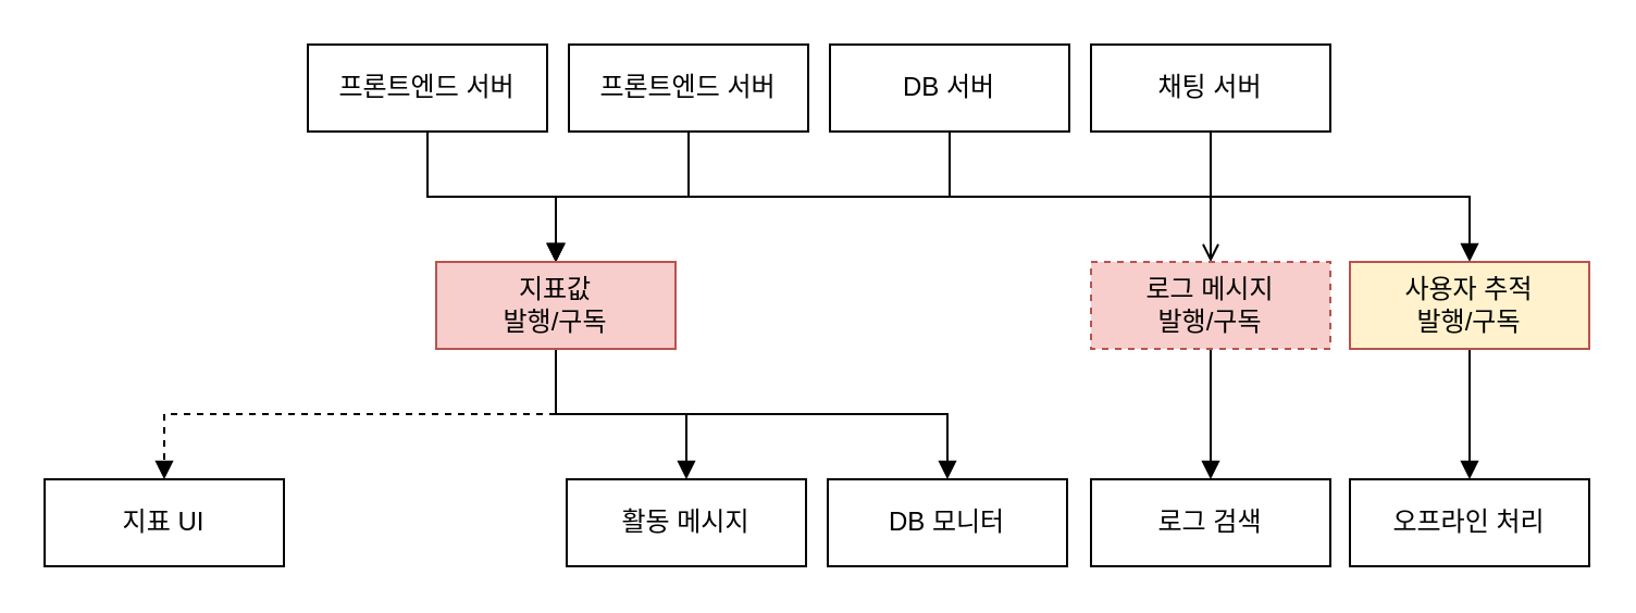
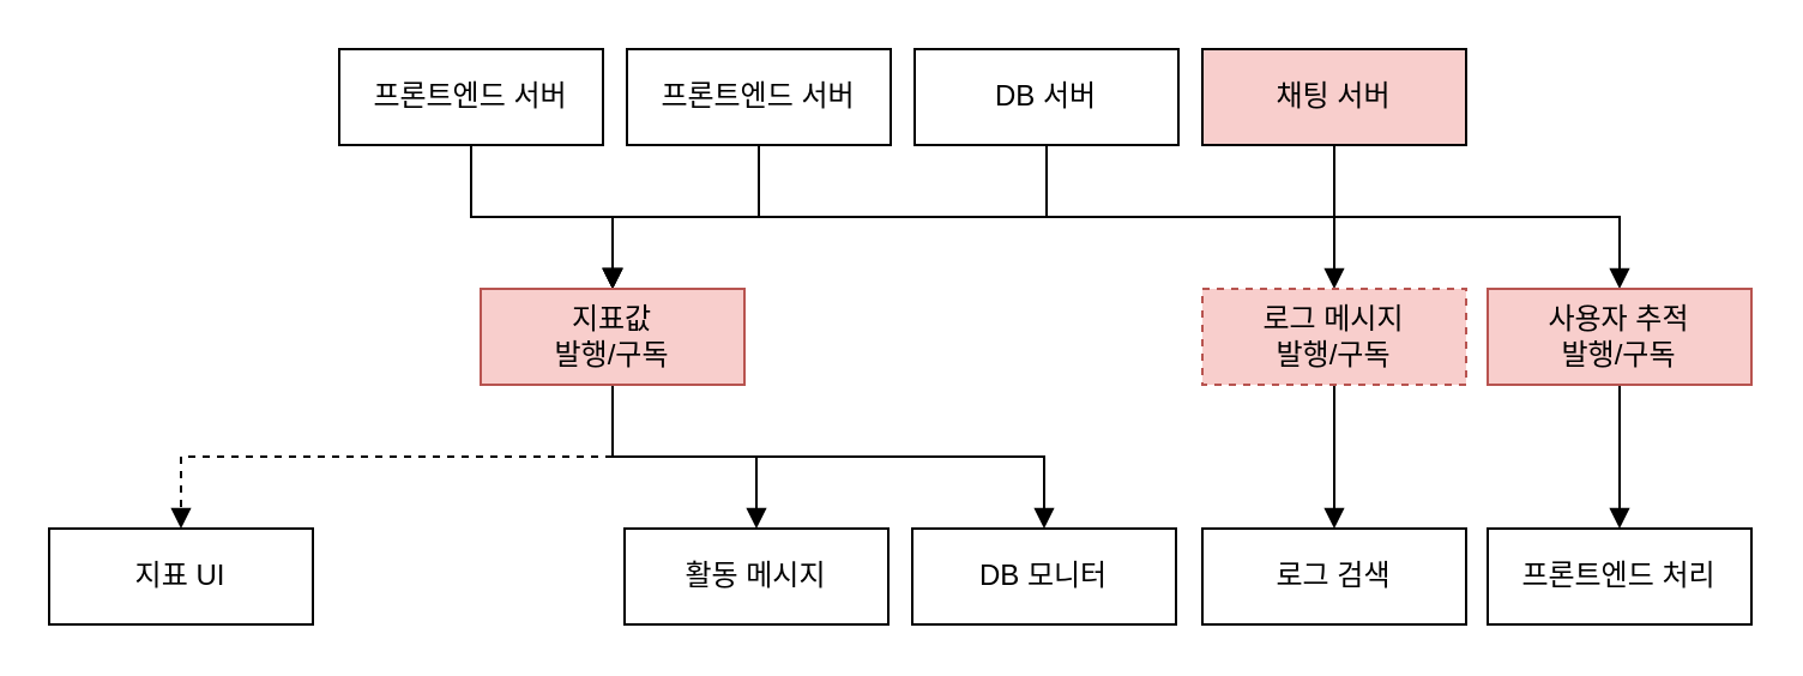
  <mxCell id="0" />
  <mxCell id="1" parent="0" />
  <mxCell id="2" style="edgeStyle=orthogonalEdgeStyle;rounded=0;orthogonalLoop=1;jettySize=auto;html=1;entryX=0.5;entryY=0;entryDx=0;entryDy=0;endArrow=block;endFill=1;" edge="1" parent="1" source="3" target="18"><mxGeometry relative="1" as="geometry" /></mxCell>
  <mxCell id="3" value="프론트엔드 서버" style="rounded=0;whiteSpace=wrap;html=1;" vertex="1" parent="1"><mxGeometry x="141" y="20" width="110" height="40" as="geometry" /></mxCell>
  <mxCell id="4" style="edgeStyle=orthogonalEdgeStyle;rounded=0;orthogonalLoop=1;jettySize=auto;html=1;entryX=0.5;entryY=0;entryDx=0;entryDy=0;endArrow=block;endFill=1;" edge="1" parent="1" source="5" target="18"><mxGeometry relative="1" as="geometry" /></mxCell>
  <mxCell id="5" value="프론트엔드 서버" style="rounded=0;whiteSpace=wrap;html=1;" vertex="1" parent="1"><mxGeometry x="261" y="20" width="110" height="40" as="geometry" /></mxCell>
  <mxCell id="6" style="edgeStyle=orthogonalEdgeStyle;rounded=0;orthogonalLoop=1;jettySize=auto;html=1;entryX=0.5;entryY=0;entryDx=0;entryDy=0;endArrow=block;endFill=1;" edge="1" parent="1" source="7" target="18"><mxGeometry relative="1" as="geometry"><Array as="points"><mxPoint x="436" y="90" /><mxPoint x="255" y="90" /></Array></mxGeometry></mxCell>
  <mxCell id="7" value="DB 서버" style="rounded=0;whiteSpace=wrap;html=1;" vertex="1" parent="1"><mxGeometry x="381" y="20" width="110" height="40" as="geometry" /></mxCell>
  <mxCell id="8" style="edgeStyle=orthogonalEdgeStyle;rounded=0;orthogonalLoop=1;jettySize=auto;html=1;entryX=0.5;entryY=0;entryDx=0;entryDy=0;endArrow=block;endFill=1;" edge="1" parent="1" source="11" target="18"><mxGeometry relative="1" as="geometry"><Array as="points"><mxPoint x="556" y="90" /><mxPoint x="255" y="90" /></Array></mxGeometry></mxCell>
- <mxCell id="9" style="edgeStyle=orthogonalEdgeStyle;rounded=0;orthogonalLoop=1;jettySize=auto;html=1;entryX=0.5;entryY=0;entryDx=0;entryDy=0;endArrow=open;endFill=1;" edge="1" parent="1" source="11" target="22"><mxGeometry relative="1" as="geometry" /></mxCell>
+ <mxCell id="9" style="edgeStyle=orthogonalEdgeStyle;rounded=0;orthogonalLoop=1;jettySize=auto;html=1;entryX=0.5;entryY=0;entryDx=0;entryDy=0;endArrow=block;endFill=1;" edge="1" parent="1" source="11" target="22"><mxGeometry relative="1" as="geometry" /></mxCell>
  <mxCell id="10" style="edgeStyle=orthogonalEdgeStyle;rounded=0;orthogonalLoop=1;jettySize=auto;html=1;endArrow=block;endFill=1;" edge="1" parent="1" source="11" target="24"><mxGeometry relative="1" as="geometry"><Array as="points"><mxPoint x="556" y="90" /><mxPoint x="675" y="90" /></Array></mxGeometry></mxCell>
- <mxCell id="11" value="채팅 서버" style="rounded=0;whiteSpace=wrap;html=1;" vertex="1" parent="1"><mxGeometry x="501" y="20" width="110" height="40" as="geometry" /></mxCell>
+ <mxCell id="11" value="채팅 서버" style="rounded=0;whiteSpace=wrap;html=1;fillColor=#f8cecc;" vertex="1" parent="1"><mxGeometry x="501" y="20" width="110" height="40" as="geometry" /></mxCell>
  <mxCell id="12" value="지표 UI" style="rounded=0;whiteSpace=wrap;html=1;" vertex="1" parent="1"><mxGeometry x="20" y="220" width="110" height="40" as="geometry" /></mxCell>
  <mxCell id="13" value="활동 메시지" style="rounded=0;whiteSpace=wrap;html=1;" vertex="1" parent="1"><mxGeometry x="260" y="220" width="110" height="40" as="geometry" /></mxCell>
  <mxCell id="14" value="DB 모니터" style="rounded=0;whiteSpace=wrap;html=1;" vertex="1" parent="1"><mxGeometry x="380" y="220" width="110" height="40" as="geometry" /></mxCell>
  <mxCell id="15" style="edgeStyle=orthogonalEdgeStyle;rounded=0;orthogonalLoop=1;jettySize=auto;html=1;endArrow=block;endFill=1;dashed=1;" edge="1" parent="1" source="18" target="12"><mxGeometry relative="1" as="geometry"><Array as="points"><mxPoint x="255" y="190" /><mxPoint x="75" y="190" /></Array></mxGeometry></mxCell>
  <mxCell id="16" style="edgeStyle=orthogonalEdgeStyle;rounded=0;orthogonalLoop=1;jettySize=auto;html=1;endArrow=block;endFill=1;" edge="1" parent="1" source="18" target="13"><mxGeometry relative="1" as="geometry" /></mxCell>
  <mxCell id="17" style="edgeStyle=orthogonalEdgeStyle;rounded=0;orthogonalLoop=1;jettySize=auto;html=1;endArrow=block;endFill=1;" edge="1" parent="1" source="18" target="14"><mxGeometry relative="1" as="geometry"><Array as="points"><mxPoint x="255" y="190" /><mxPoint x="435" y="190" /></Array></mxGeometry></mxCell>
  <mxCell id="18" value="지표값&lt;div&gt;발행/구독&lt;/div&gt;" style="rounded=0;whiteSpace=wrap;html=1;fillColor=#f8cecc;strokeColor=#b85450;" vertex="1" parent="1"><mxGeometry x="200" y="120" width="110" height="40" as="geometry" /></mxCell>
  <mxCell id="19" value="로그 검색" style="rounded=0;whiteSpace=wrap;html=1;" vertex="1" parent="1"><mxGeometry x="501" y="220" width="110" height="40" as="geometry" /></mxCell>
- <mxCell id="20" value="오프라인 처리" style="rounded=0;whiteSpace=wrap;html=1;" vertex="1" parent="1"><mxGeometry x="620" y="220" width="110" height="40" as="geometry" /></mxCell>
+ <mxCell id="20" value="프론트엔드 처리" style="rounded=0;whiteSpace=wrap;html=1;" vertex="1" parent="1"><mxGeometry x="620" y="220" width="110" height="40" as="geometry" /></mxCell>
  <mxCell id="21" style="edgeStyle=orthogonalEdgeStyle;rounded=0;orthogonalLoop=1;jettySize=auto;html=1;endArrow=block;endFill=1;" edge="1" parent="1" source="22" target="19"><mxGeometry relative="1" as="geometry" /></mxCell>
  <mxCell id="22" value="로그 메시지&lt;div&gt;발행/구독&lt;/div&gt;" style="rounded=0;whiteSpace=wrap;html=1;fillColor=#f8cecc;strokeColor=#b85450;dashed=1;" vertex="1" parent="1"><mxGeometry x="501" y="120" width="110" height="40" as="geometry" /></mxCell>
  <mxCell id="23" style="edgeStyle=orthogonalEdgeStyle;rounded=0;orthogonalLoop=1;jettySize=auto;html=1;entryX=0.5;entryY=0;entryDx=0;entryDy=0;endArrow=block;endFill=1;" edge="1" parent="1" source="24" target="20"><mxGeometry relative="1" as="geometry" /></mxCell>
- <mxCell id="24" value="사용자 추적&lt;div&gt;발행/구독&lt;/div&gt;" style="rounded=0;whiteSpace=wrap;html=1;fillColor=#fff2cc;strokeColor=#b85450;" vertex="1" parent="1"><mxGeometry x="620" y="120" width="110" height="40" as="geometry" /></mxCell>
+ <mxCell id="24" value="사용자 추적&lt;div&gt;발행/구독&lt;/div&gt;" style="rounded=0;whiteSpace=wrap;html=1;fillColor=#f8cecc;strokeColor=#b85450;" vertex="1" parent="1"><mxGeometry x="620" y="120" width="110" height="40" as="geometry" /></mxCell>
